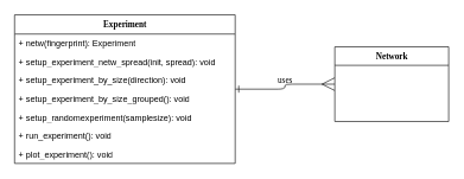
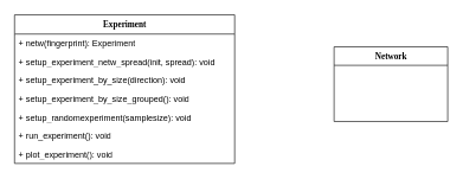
  <mxCell id="0" />
  <mxCell id="1" parent="0" />
- <mxCell id="2" value="uses" style="edgeStyle=orthogonalEdgeStyle;html=1;labelBackgroundColor=none;startFill=0;startSize=8;endArrow=ERmany;endFill=0;endSize=16;fontFamily=Verdana;fontSize=12;labelPosition=center;verticalLabelPosition=top;align=center;verticalAlign=bottom;startArrow=ERone;" parent="1" source="3" target="11" edge="1"><mxGeometry relative="1" as="geometry"><Array as="points" /><mxPoint x="340" y="56" as="sourcePoint" /><mxPoint x="470" y="187" as="targetPoint" /></mxGeometry></mxCell>
  <mxCell id="3" value="Experiment" style="swimlane;html=1;fontStyle=1;align=center;verticalAlign=top;childLayout=stackLayout;horizontal=1;startSize=27;horizontalStack=0;resizeParent=1;resizeLast=0;collapsible=1;marginBottom=0;swimlaneFillColor=#ffffff;rounded=0;shadow=0;comic=0;labelBackgroundColor=none;strokeWidth=1;fillColor=none;fontFamily=Verdana;fontSize=12" parent="1" vertex="1"><mxGeometry x="20" y="20" width="310" height="209" as="geometry" /></mxCell>
  <mxCell id="4" value="+ netw(fingerprint): Experiment" style="text;html=1;strokeColor=none;fillColor=none;align=left;verticalAlign=top;spacingLeft=4;spacingRight=4;whiteSpace=wrap;overflow=hidden;rotatable=0;points=[[0,0.5],[1,0.5]];portConstraint=eastwest;" parent="3" vertex="1"><mxGeometry y="27" width="310" height="26" as="geometry" /></mxCell>
  <mxCell id="5" value="+ setup_experiment_netw_spread(init, spread): void" style="text;html=1;strokeColor=none;fillColor=none;align=left;verticalAlign=top;spacingLeft=4;spacingRight=4;whiteSpace=wrap;overflow=hidden;rotatable=0;points=[[0,0.5],[1,0.5]];portConstraint=eastwest;" vertex="1" parent="3"><mxGeometry y="53" width="310" height="26" as="geometry" /></mxCell>
  <mxCell id="6" value="+ setup_experiment_by_size(direction): void" style="text;html=1;strokeColor=none;fillColor=none;align=left;verticalAlign=top;spacingLeft=4;spacingRight=4;whiteSpace=wrap;overflow=hidden;rotatable=0;points=[[0,0.5],[1,0.5]];portConstraint=eastwest;" vertex="1" parent="3"><mxGeometry y="79" width="310" height="26" as="geometry" /></mxCell>
  <mxCell id="7" value="+ setup_experiment_by_size_grouped(): void" style="text;html=1;strokeColor=none;fillColor=none;align=left;verticalAlign=top;spacingLeft=4;spacingRight=4;whiteSpace=wrap;overflow=hidden;rotatable=0;points=[[0,0.5],[1,0.5]];portConstraint=eastwest;" vertex="1" parent="3"><mxGeometry y="105" width="310" height="26" as="geometry" /></mxCell>
  <mxCell id="8" value="+ setup_randomexperiment(samplesize): void" style="text;html=1;strokeColor=none;fillColor=none;align=left;verticalAlign=top;spacingLeft=4;spacingRight=4;whiteSpace=wrap;overflow=hidden;rotatable=0;points=[[0,0.5],[1,0.5]];portConstraint=eastwest;" vertex="1" parent="3"><mxGeometry y="131" width="310" height="26" as="geometry" /></mxCell>
  <mxCell id="9" value="+ run_experiment(): void" style="text;html=1;strokeColor=none;fillColor=none;align=left;verticalAlign=top;spacingLeft=4;spacingRight=4;whiteSpace=wrap;overflow=hidden;rotatable=0;points=[[0,0.5],[1,0.5]];portConstraint=eastwest;" vertex="1" parent="3"><mxGeometry y="157" width="310" height="26" as="geometry" /></mxCell>
  <mxCell id="10" value="+ plot_experiment(): void" style="text;html=1;strokeColor=none;fillColor=none;align=left;verticalAlign=top;spacingLeft=4;spacingRight=4;whiteSpace=wrap;overflow=hidden;rotatable=0;points=[[0,0.5],[1,0.5]];portConstraint=eastwest;" vertex="1" parent="3"><mxGeometry y="183" width="310" height="26" as="geometry" /></mxCell>
  <mxCell id="11" value="Network" style="swimlane;html=1;fontStyle=1;align=center;verticalAlign=top;childLayout=stackLayout;horizontal=1;startSize=26;horizontalStack=0;resizeParent=1;resizeLast=0;collapsible=1;marginBottom=0;swimlaneFillColor=#ffffff;rounded=0;shadow=0;comic=0;labelBackgroundColor=none;strokeWidth=1;fillColor=none;fontFamily=Verdana;fontSize=12" parent="1" vertex="1"><mxGeometry x="470" y="65" width="160" height="105" as="geometry" /></mxCell>
